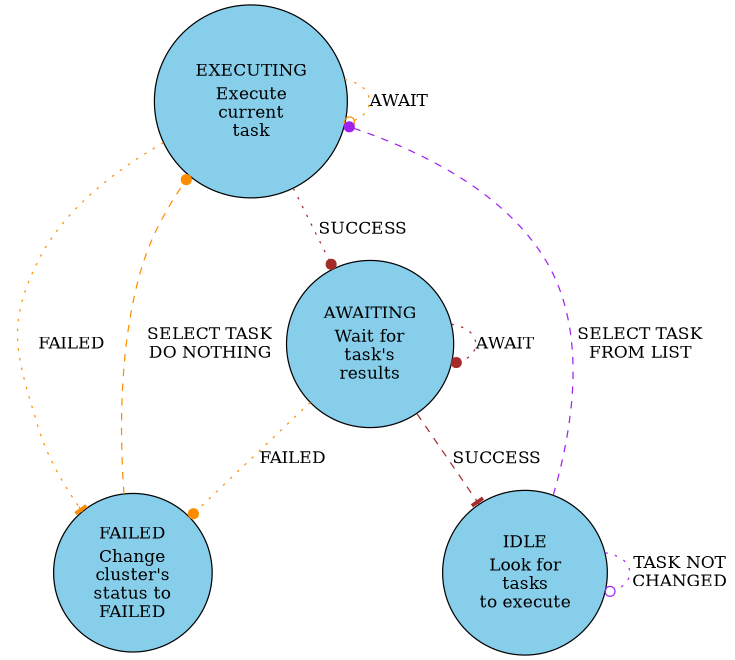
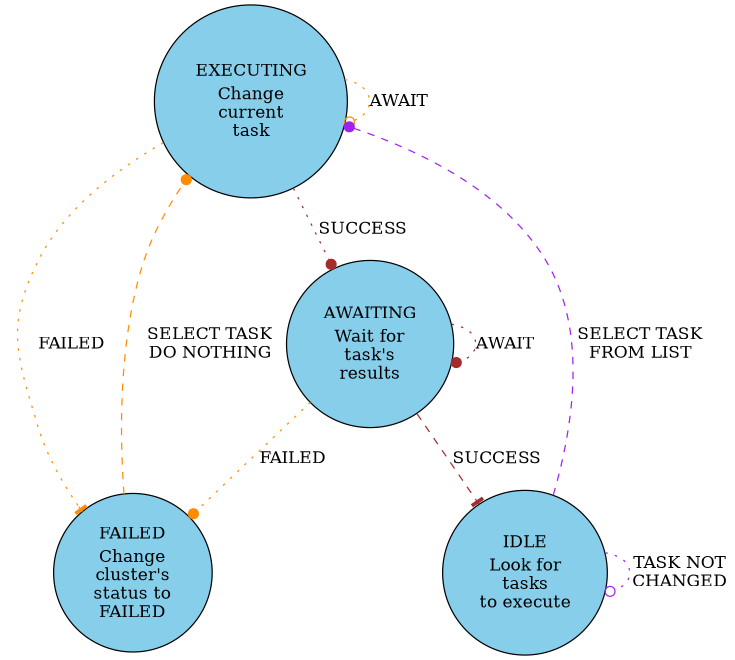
  digraph {
    autosize=false
    rankdir=TB
    node [fillcolor=skyblue shape=circle style=filled]
    edge [arrowhead=dot color=darkorange style=dotted]
-   n1 [label=<       <TABLE ALIGN="LEFT" BORDER="0" CELLBORDER="0" CELLSPACING="0">           <TR>               <TD>EXECUTING</TD>           </TR>           <TR>               <TD>Execute<BR/>current<BR/>task</TD>           </TR>       </TABLE>   >]
+   n1 [label=<       <TABLE ALIGN="LEFT" BORDER="0" CELLBORDER="0" CELLSPACING="0">           <TR>               <TD>EXECUTING</TD>           </TR>           <TR>               <TD>Change<BR/>current<BR/>task</TD>           </TR>       </TABLE>   >]
    n2 [label=<       <TABLE ALIGN="LEFT" BORDER="0" CELLBORDER="0" CELLSPACING="0">           <TR>               <TD>AWAITING</TD>           </TR>           <TR>               <TD>Wait for<BR/>task's<BR/>results</TD>           </TR>       </TABLE>   >]
    n3 [label=<       <TABLE ALIGN="LEFT" BORDER="0" CELLBORDER="0" CELLSPACING="0">           <TR>               <TD>FAILED</TD>           </TR>           <TR>               <TD>Change<BR/>cluster's<BR/>status to<BR/>FAILED</TD>           </TR>       </TABLE>   >]
    n4 [label=<       <TABLE ALIGN="LEFT" BORDER="0" CELLBORDER="0" CELLSPACING="0">           <TR>               <TD>IDLE</TD>           </TR>           <TR>               <TD>Look for<BR/>tasks<BR/>to execute</TD>           </TR>       </TABLE>   >]
    n1 -> n1 [arrowhead=odot label=AWAIT]
    n1 -> n2 [color=brown label=SUCCESS]
    n1 -> n3 [arrowhead=tee label=FAILED]
    n2 -> n2 [color=brown label=AWAIT]
    n2 -> n3 [label=FAILED]
    n2 -> n4 [arrowhead=tee color=brown label=SUCCESS style=dashed]
    n3 -> n1 [label=<       <TABLE ALIGN="LEFT" BORDER="0" CELLBORDER="0" CELLSPACING="0">           <TR>               <TD>SELECT TASK<BR/>DO NOTHING</TD>           </TR>       </TABLE>   > style=dashed]
    n4 -> n1 [color=purple label=<       <TABLE ALIGN="LEFT" BORDER="0" CELLBORDER="0" CELLSPACING="0">           <TR>               <TD>SELECT TASK<BR/>FROM LIST</TD>           </TR>       </TABLE>   > style=dashed]
    n4 -> n4 [arrowhead=odot color=purple label=<       <TABLE ALIGN="LEFT" BORDER="0" CELLBORDER="0" CELLSPACING="0">           <TR>               <TD>TASK NOT<BR/>CHANGED</TD>           </TR>       </TABLE>   >]
  }
